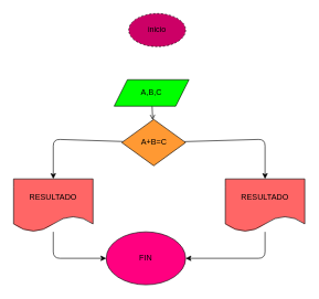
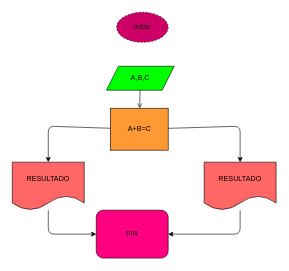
  <mxCell id="0" />
  <mxCell id="1" parent="0" />
  <mxCell id="2" value="inicio" style="ellipse;whiteSpace=wrap;html=1;fillColor=#CC0066;dashed=1;" vertex="1" parent="1"><mxGeometry x="194" y="20" width="86" height="50" as="geometry" /></mxCell>
  <mxCell id="3" value="" style="edgeStyle=none;html=1;endArrow=open;" edge="1" parent="1" source="4" target="7"><mxGeometry relative="1" as="geometry" /></mxCell>
- <mxCell id="4" value="A,B,C" style="shape=parallelogram;perimeter=parallelogramPerimeter;whiteSpace=wrap;html=1;fixedSize=1;fillColor=#00FF00;" vertex="1" parent="1"><mxGeometry x="172" y="120" width="113" height="40" as="geometry" /></mxCell>
+ <mxCell id="4" value="A,B,C" style="shape=parallelogram;perimeter=parallelogramPerimeter;whiteSpace=wrap;html=1;fixedSize=1;fillColor=#00FF00;" vertex="1" parent="1"><mxGeometry x="177" y="110" width="113" height="40" as="geometry" /></mxCell>
  <mxCell id="5" value="" style="edgeStyle=none;html=1;" edge="1" parent="1" source="7" target="9"><mxGeometry relative="1" as="geometry"><Array as="points"><mxPoint x="400" y="210" /></Array></mxGeometry></mxCell>
  <mxCell id="6" value="" style="edgeStyle=none;html=1;" edge="1" parent="1" source="7" target="11"><mxGeometry relative="1" as="geometry"><Array as="points"><mxPoint x="80" y="210" /></Array></mxGeometry></mxCell>
- <mxCell id="7" value="A+B=C" style="rhombus;whiteSpace=wrap;html=1;fillColor=#FF9933;" vertex="1" parent="1"><mxGeometry x="183.5" y="180" width="96.5" height="70" as="geometry" /></mxCell>
+ <mxCell id="7" value="A+B=C" style="whiteSpace=wrap;html=1;fillColor=#FF9933;rounded=0;" vertex="1" parent="1"><mxGeometry x="183.5" y="180" width="96.5" height="70" as="geometry" /></mxCell>
  <mxCell id="8" value="" style="edgeStyle=none;html=1;" edge="1" parent="1" source="9" target="12"><mxGeometry relative="1" as="geometry"><Array as="points"><mxPoint x="400" y="390" /></Array></mxGeometry></mxCell>
  <mxCell id="9" value="RESULTADO" style="shape=document;whiteSpace=wrap;html=1;boundedLbl=1;fillColor=#FF6666;" vertex="1" parent="1"><mxGeometry x="340" y="270" width="120" height="80" as="geometry" /></mxCell>
  <mxCell id="10" value="" style="edgeStyle=none;html=1;" edge="1" parent="1" source="11" target="12"><mxGeometry relative="1" as="geometry"><mxPoint x="280" y="310" as="targetPoint" /><Array as="points"><mxPoint x="80" y="390" /></Array></mxGeometry></mxCell>
  <mxCell id="11" value="RESULTADO" style="shape=document;whiteSpace=wrap;html=1;boundedLbl=1;fillColor=#FF6666;" vertex="1" parent="1"><mxGeometry x="20" y="270" width="120" height="80" as="geometry" /></mxCell>
- <mxCell id="12" value="FIN" style="ellipse;whiteSpace=wrap;html=1;fillColor=#FF0080;" vertex="1" parent="1"><mxGeometry x="160" y="350" width="120" height="80" as="geometry" /></mxCell>
+ <mxCell id="12" value="FIN" style="whiteSpace=wrap;html=1;fillColor=#FF0080;rounded=1;" vertex="1" parent="1"><mxGeometry x="160" y="350" width="120" height="80" as="geometry" /></mxCell>
